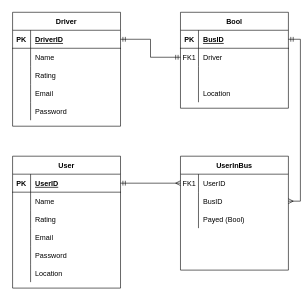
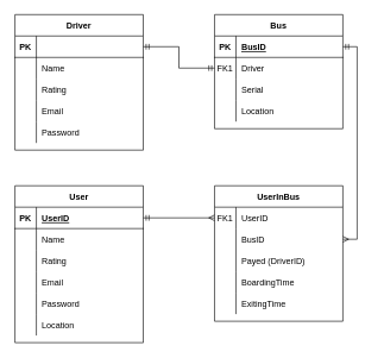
  <mxCell id="0" />
  <mxCell id="1" parent="0" />
  <mxCell id="2" value="User" style="shape=table;startSize=30;container=1;collapsible=1;childLayout=tableLayout;fixedRows=1;rowLines=0;fontStyle=1;align=center;resizeLast=1;" vertex="1" parent="1"><mxGeometry x="20" y="260" width="180" height="220" as="geometry" /></mxCell>
  <mxCell id="3" value="" style="shape=partialRectangle;collapsible=0;dropTarget=0;pointerEvents=0;fillColor=none;top=0;left=0;bottom=1;right=0;points=[[0,0.5],[1,0.5]];portConstraint=eastwest;" vertex="1" parent="2"><mxGeometry y="30" width="180" height="30" as="geometry" /></mxCell>
  <mxCell id="4" value="PK" style="shape=partialRectangle;connectable=0;fillColor=none;top=0;left=0;bottom=0;right=0;fontStyle=1;overflow=hidden;" vertex="1" parent="3"><mxGeometry width="30" height="30" as="geometry" /></mxCell>
  <mxCell id="5" value="UserID" style="shape=partialRectangle;connectable=0;fillColor=none;top=0;left=0;bottom=0;right=0;align=left;spacingLeft=6;fontStyle=5;overflow=hidden;" vertex="1" parent="3"><mxGeometry x="30" width="150" height="30" as="geometry" /></mxCell>
  <mxCell id="6" value="" style="shape=partialRectangle;collapsible=0;dropTarget=0;pointerEvents=0;fillColor=none;top=0;left=0;bottom=0;right=0;points=[[0,0.5],[1,0.5]];portConstraint=eastwest;" vertex="1" parent="2"><mxGeometry y="60" width="180" height="30" as="geometry" /></mxCell>
  <mxCell id="7" value="" style="shape=partialRectangle;connectable=0;fillColor=none;top=0;left=0;bottom=0;right=0;editable=1;overflow=hidden;" vertex="1" parent="6"><mxGeometry width="30" height="30" as="geometry" /></mxCell>
  <mxCell id="8" value="Name" style="shape=partialRectangle;connectable=0;fillColor=none;top=0;left=0;bottom=0;right=0;align=left;spacingLeft=6;overflow=hidden;" vertex="1" parent="6"><mxGeometry x="30" width="150" height="30" as="geometry" /></mxCell>
  <mxCell id="9" value="" style="shape=partialRectangle;collapsible=0;dropTarget=0;pointerEvents=0;fillColor=none;top=0;left=0;bottom=0;right=0;points=[[0,0.5],[1,0.5]];portConstraint=eastwest;" vertex="1" parent="2"><mxGeometry y="90" width="180" height="30" as="geometry" /></mxCell>
  <mxCell id="10" value="" style="shape=partialRectangle;connectable=0;fillColor=none;top=0;left=0;bottom=0;right=0;editable=1;overflow=hidden;" vertex="1" parent="9"><mxGeometry width="30" height="30" as="geometry" /></mxCell>
  <mxCell id="11" value="Rating" style="shape=partialRectangle;connectable=0;fillColor=none;top=0;left=0;bottom=0;right=0;align=left;spacingLeft=6;overflow=hidden;" vertex="1" parent="9"><mxGeometry x="30" width="150" height="30" as="geometry" /></mxCell>
  <mxCell id="12" value="" style="shape=partialRectangle;collapsible=0;dropTarget=0;pointerEvents=0;fillColor=none;top=0;left=0;bottom=0;right=0;points=[[0,0.5],[1,0.5]];portConstraint=eastwest;" vertex="1" parent="2"><mxGeometry y="120" width="180" height="30" as="geometry" /></mxCell>
  <mxCell id="13" value="" style="shape=partialRectangle;connectable=0;fillColor=none;top=0;left=0;bottom=0;right=0;editable=1;overflow=hidden;" vertex="1" parent="12"><mxGeometry width="30" height="30" as="geometry" /></mxCell>
  <mxCell id="14" value="Email" style="shape=partialRectangle;connectable=0;fillColor=none;top=0;left=0;bottom=0;right=0;align=left;spacingLeft=6;overflow=hidden;" vertex="1" parent="12"><mxGeometry x="30" width="150" height="30" as="geometry" /></mxCell>
  <mxCell id="15" style="shape=partialRectangle;collapsible=0;dropTarget=0;pointerEvents=0;fillColor=none;top=0;left=0;bottom=0;right=0;points=[[0,0.5],[1,0.5]];portConstraint=eastwest;" vertex="1" parent="2"><mxGeometry y="150" width="180" height="30" as="geometry" /></mxCell>
  <mxCell id="16" style="shape=partialRectangle;connectable=0;fillColor=none;top=0;left=0;bottom=0;right=0;editable=1;overflow=hidden;" vertex="1" parent="15"><mxGeometry width="30" height="30" as="geometry" /></mxCell>
  <mxCell id="17" value="Password" style="shape=partialRectangle;connectable=0;fillColor=none;top=0;left=0;bottom=0;right=0;align=left;spacingLeft=6;overflow=hidden;" vertex="1" parent="15"><mxGeometry x="30" width="150" height="30" as="geometry" /></mxCell>
  <mxCell id="18" style="shape=partialRectangle;collapsible=0;dropTarget=0;pointerEvents=0;fillColor=none;top=0;left=0;bottom=0;right=0;points=[[0,0.5],[1,0.5]];portConstraint=eastwest;" vertex="1" parent="2"><mxGeometry y="180" width="180" height="30" as="geometry" /></mxCell>
  <mxCell id="19" style="shape=partialRectangle;connectable=0;fillColor=none;top=0;left=0;bottom=0;right=0;editable=1;overflow=hidden;" vertex="1" parent="18"><mxGeometry width="30" height="30" as="geometry" /></mxCell>
  <mxCell id="20" value="Location" style="shape=partialRectangle;connectable=0;fillColor=none;top=0;left=0;bottom=0;right=0;align=left;spacingLeft=6;overflow=hidden;" vertex="1" parent="18"><mxGeometry x="30" width="150" height="30" as="geometry" /></mxCell>
  <mxCell id="21" value="Driver" style="shape=table;startSize=30;container=1;collapsible=1;childLayout=tableLayout;fixedRows=1;rowLines=0;fontStyle=1;align=center;resizeLast=1;" vertex="1" parent="1"><mxGeometry x="20" y="20" width="180" height="190" as="geometry" /></mxCell>
  <mxCell id="22" value="" style="shape=partialRectangle;collapsible=0;dropTarget=0;pointerEvents=0;fillColor=none;top=0;left=0;bottom=1;right=0;points=[[0,0.5],[1,0.5]];portConstraint=eastwest;" vertex="1" parent="21"><mxGeometry y="30" width="180" height="30" as="geometry" /></mxCell>
  <mxCell id="23" value="PK" style="shape=partialRectangle;connectable=0;fillColor=none;top=0;left=0;bottom=0;right=0;fontStyle=1;overflow=hidden;" vertex="1" parent="22"><mxGeometry width="30" height="30" as="geometry" /></mxCell>
- <mxCell id="24" value="DriverID" style="shape=partialRectangle;connectable=0;fillColor=none;top=0;left=0;bottom=0;right=0;align=left;spacingLeft=6;fontStyle=5;overflow=hidden;" vertex="1" parent="22"><mxGeometry x="30" width="150" height="30" as="geometry" /></mxCell>
  <mxCell id="25" value="" style="shape=partialRectangle;collapsible=0;dropTarget=0;pointerEvents=0;fillColor=none;top=0;left=0;bottom=0;right=0;points=[[0,0.5],[1,0.5]];portConstraint=eastwest;" vertex="1" parent="21"><mxGeometry y="60" width="180" height="30" as="geometry" /></mxCell>
  <mxCell id="26" value="" style="shape=partialRectangle;connectable=0;fillColor=none;top=0;left=0;bottom=0;right=0;editable=1;overflow=hidden;" vertex="1" parent="25"><mxGeometry width="30" height="30" as="geometry" /></mxCell>
  <mxCell id="27" value="Name" style="shape=partialRectangle;connectable=0;fillColor=none;top=0;left=0;bottom=0;right=0;align=left;spacingLeft=6;overflow=hidden;" vertex="1" parent="25"><mxGeometry x="30" width="150" height="30" as="geometry" /></mxCell>
  <mxCell id="28" value="" style="shape=partialRectangle;collapsible=0;dropTarget=0;pointerEvents=0;fillColor=none;top=0;left=0;bottom=0;right=0;points=[[0,0.5],[1,0.5]];portConstraint=eastwest;" vertex="1" parent="21"><mxGeometry y="90" width="180" height="30" as="geometry" /></mxCell>
  <mxCell id="29" value="" style="shape=partialRectangle;connectable=0;fillColor=none;top=0;left=0;bottom=0;right=0;editable=1;overflow=hidden;" vertex="1" parent="28"><mxGeometry width="30" height="30" as="geometry" /></mxCell>
  <mxCell id="30" value="Rating" style="shape=partialRectangle;connectable=0;fillColor=none;top=0;left=0;bottom=0;right=0;align=left;spacingLeft=6;overflow=hidden;" vertex="1" parent="28"><mxGeometry x="30" width="150" height="30" as="geometry" /></mxCell>
  <mxCell id="31" value="" style="shape=partialRectangle;collapsible=0;dropTarget=0;pointerEvents=0;fillColor=none;top=0;left=0;bottom=0;right=0;points=[[0,0.5],[1,0.5]];portConstraint=eastwest;" vertex="1" parent="21"><mxGeometry y="120" width="180" height="30" as="geometry" /></mxCell>
  <mxCell id="32" value="" style="shape=partialRectangle;connectable=0;fillColor=none;top=0;left=0;bottom=0;right=0;editable=1;overflow=hidden;" vertex="1" parent="31"><mxGeometry width="30" height="30" as="geometry" /></mxCell>
  <mxCell id="33" value="Email" style="shape=partialRectangle;connectable=0;fillColor=none;top=0;left=0;bottom=0;right=0;align=left;spacingLeft=6;overflow=hidden;" vertex="1" parent="31"><mxGeometry x="30" width="150" height="30" as="geometry" /></mxCell>
  <mxCell id="34" style="shape=partialRectangle;collapsible=0;dropTarget=0;pointerEvents=0;fillColor=none;top=0;left=0;bottom=0;right=0;points=[[0,0.5],[1,0.5]];portConstraint=eastwest;" vertex="1" parent="21"><mxGeometry y="150" width="180" height="30" as="geometry" /></mxCell>
  <mxCell id="35" style="shape=partialRectangle;connectable=0;fillColor=none;top=0;left=0;bottom=0;right=0;editable=1;overflow=hidden;" vertex="1" parent="34"><mxGeometry width="30" height="30" as="geometry" /></mxCell>
  <mxCell id="36" value="Password" style="shape=partialRectangle;connectable=0;fillColor=none;top=0;left=0;bottom=0;right=0;align=left;spacingLeft=6;overflow=hidden;" vertex="1" parent="34"><mxGeometry x="30" width="150" height="30" as="geometry" /></mxCell>
- <mxCell id="37" value="Bool" style="shape=table;startSize=30;container=1;collapsible=1;childLayout=tableLayout;fixedRows=1;rowLines=0;fontStyle=1;align=center;resizeLast=1;" vertex="1" parent="1"><mxGeometry x="300" y="20" width="180" height="160" as="geometry"><mxRectangle x="360" y="80" width="50" height="30" as="alternateBounds" /></mxGeometry></mxCell>
+ <mxCell id="37" value="Bus" style="shape=table;startSize=30;container=1;collapsible=1;childLayout=tableLayout;fixedRows=1;rowLines=0;fontStyle=1;align=center;resizeLast=1;" vertex="1" parent="1"><mxGeometry x="300" y="20" width="180" height="160" as="geometry"><mxRectangle x="360" y="80" width="50" height="30" as="alternateBounds" /></mxGeometry></mxCell>
  <mxCell id="38" value="" style="shape=partialRectangle;collapsible=0;dropTarget=0;pointerEvents=0;fillColor=none;top=0;left=0;bottom=1;right=0;points=[[0,0.5],[1,0.5]];portConstraint=eastwest;" vertex="1" parent="37"><mxGeometry y="30" width="180" height="30" as="geometry" /></mxCell>
  <mxCell id="39" value="PK" style="shape=partialRectangle;connectable=0;fillColor=none;top=0;left=0;bottom=0;right=0;fontStyle=1;overflow=hidden;" vertex="1" parent="38"><mxGeometry width="30" height="30" as="geometry" /></mxCell>
  <mxCell id="40" value="BusID" style="shape=partialRectangle;connectable=0;fillColor=none;top=0;left=0;bottom=0;right=0;align=left;spacingLeft=6;fontStyle=5;overflow=hidden;" vertex="1" parent="38"><mxGeometry x="30" width="150" height="30" as="geometry" /></mxCell>
  <mxCell id="41" value="" style="shape=partialRectangle;collapsible=0;dropTarget=0;pointerEvents=0;fillColor=none;top=0;left=0;bottom=0;right=0;points=[[0,0.5],[1,0.5]];portConstraint=eastwest;" vertex="1" parent="37"><mxGeometry y="60" width="180" height="30" as="geometry" /></mxCell>
  <mxCell id="42" value="FK1" style="shape=partialRectangle;connectable=0;fillColor=none;top=0;left=0;bottom=0;right=0;editable=1;overflow=hidden;" vertex="1" parent="41"><mxGeometry width="30" height="30" as="geometry" /></mxCell>
  <mxCell id="43" value="Driver" style="shape=partialRectangle;connectable=0;fillColor=none;top=0;left=0;bottom=0;right=0;align=left;spacingLeft=6;overflow=hidden;" vertex="1" parent="41"><mxGeometry x="30" width="150" height="30" as="geometry" /></mxCell>
  <mxCell id="44" value="" style="shape=partialRectangle;collapsible=0;dropTarget=0;pointerEvents=0;fillColor=none;top=0;left=0;bottom=0;right=0;points=[[0,0.5],[1,0.5]];portConstraint=eastwest;" vertex="1" parent="37"><mxGeometry y="90" width="180" height="30" as="geometry" /></mxCell>
  <mxCell id="45" value="" style="shape=partialRectangle;connectable=0;fillColor=none;top=0;left=0;bottom=0;right=0;editable=1;overflow=hidden;" vertex="1" parent="44"><mxGeometry width="30" height="30" as="geometry" /></mxCell>
+ <mxCell id="46" value="Serial" style="shape=partialRectangle;connectable=0;fillColor=none;top=0;left=0;bottom=0;right=0;align=left;spacingLeft=6;overflow=hidden;" vertex="1" parent="44"><mxGeometry x="30" width="150" height="30" as="geometry" /></mxCell>
  <mxCell id="47" style="shape=partialRectangle;collapsible=0;dropTarget=0;pointerEvents=0;fillColor=none;top=0;left=0;bottom=0;right=0;points=[[0,0.5],[1,0.5]];portConstraint=eastwest;" vertex="1" parent="37"><mxGeometry y="120" width="180" height="30" as="geometry" /></mxCell>
  <mxCell id="48" style="shape=partialRectangle;connectable=0;fillColor=none;top=0;left=0;bottom=0;right=0;editable=1;overflow=hidden;" vertex="1" parent="47"><mxGeometry width="30" height="30" as="geometry" /></mxCell>
  <mxCell id="49" value="Location" style="shape=partialRectangle;connectable=0;fillColor=none;top=0;left=0;bottom=0;right=0;align=left;spacingLeft=6;overflow=hidden;" vertex="1" parent="47"><mxGeometry x="30" width="150" height="30" as="geometry" /></mxCell>
  <mxCell id="50" style="rounded=0;orthogonalLoop=1;jettySize=auto;html=1;exitX=0;exitY=0.5;exitDx=0;exitDy=0;entryX=1;entryY=0.5;entryDx=0;entryDy=0;edgeStyle=orthogonalEdgeStyle;endArrow=ERmandOne;endFill=0;startArrow=ERmandOne;startFill=0;" edge="1" parent="1" source="41" target="22"><mxGeometry relative="1" as="geometry" /></mxCell>
  <mxCell id="51" value="UserInBus" style="shape=table;startSize=30;container=1;collapsible=1;childLayout=tableLayout;fixedRows=1;rowLines=0;fontStyle=1;align=center;resizeLast=1;" vertex="1" parent="1"><mxGeometry x="300" y="260" width="180" height="190" as="geometry" /></mxCell>
  <mxCell id="52" value="" style="shape=partialRectangle;collapsible=0;dropTarget=0;pointerEvents=0;fillColor=none;top=0;left=0;bottom=0;right=0;points=[[0,0.5],[1,0.5]];portConstraint=eastwest;" vertex="1" parent="51"><mxGeometry y="30" width="180" height="30" as="geometry" /></mxCell>
  <mxCell id="53" value="FK1" style="shape=partialRectangle;connectable=0;fillColor=none;top=0;left=0;bottom=0;right=0;editable=1;overflow=hidden;" vertex="1" parent="52"><mxGeometry width="30" height="30" as="geometry" /></mxCell>
  <mxCell id="54" value="UserID" style="shape=partialRectangle;connectable=0;fillColor=none;top=0;left=0;bottom=0;right=0;align=left;spacingLeft=6;overflow=hidden;" vertex="1" parent="52"><mxGeometry x="30" width="150" height="30" as="geometry" /></mxCell>
  <mxCell id="55" value="" style="shape=partialRectangle;collapsible=0;dropTarget=0;pointerEvents=0;fillColor=none;top=0;left=0;bottom=0;right=0;points=[[0,0.5],[1,0.5]];portConstraint=eastwest;" vertex="1" parent="51"><mxGeometry y="60" width="180" height="30" as="geometry" /></mxCell>
  <mxCell id="56" value="BusID" style="shape=partialRectangle;connectable=0;fillColor=none;top=0;left=0;bottom=0;right=0;align=left;spacingLeft=6;overflow=hidden;" vertex="1" parent="55"><mxGeometry x="30" width="150" height="30" as="geometry" /></mxCell>
  <mxCell id="57" value="" style="shape=partialRectangle;collapsible=0;dropTarget=0;pointerEvents=0;fillColor=none;top=0;left=0;bottom=0;right=0;points=[[0,0.5],[1,0.5]];portConstraint=eastwest;" vertex="1" parent="51"><mxGeometry y="90" width="180" height="30" as="geometry" /></mxCell>
  <mxCell id="58" value="" style="shape=partialRectangle;connectable=0;fillColor=none;top=0;left=0;bottom=0;right=0;editable=1;overflow=hidden;" vertex="1" parent="57"><mxGeometry width="30" height="30" as="geometry" /></mxCell>
- <mxCell id="59" value="Payed (Bool)" style="shape=partialRectangle;connectable=0;fillColor=none;top=0;left=0;bottom=0;right=0;align=left;spacingLeft=6;overflow=hidden;" vertex="1" parent="57"><mxGeometry x="30" width="150" height="30" as="geometry" /></mxCell>
+ <mxCell id="59" value="Payed (DriverID)" style="shape=partialRectangle;connectable=0;fillColor=none;top=0;left=0;bottom=0;right=0;align=left;spacingLeft=6;overflow=hidden;" vertex="1" parent="57"><mxGeometry x="30" width="150" height="30" as="geometry" /></mxCell>
  <mxCell id="60" style="shape=partialRectangle;collapsible=0;dropTarget=0;pointerEvents=0;fillColor=none;top=0;left=0;bottom=0;right=0;points=[[0,0.5],[1,0.5]];portConstraint=eastwest;" vertex="1" parent="51"><mxGeometry y="120" width="180" height="30" as="geometry" /></mxCell>
  <mxCell id="61" style="shape=partialRectangle;connectable=0;fillColor=none;top=0;left=0;bottom=0;right=0;editable=1;overflow=hidden;" vertex="1" parent="60"><mxGeometry width="30" height="30" as="geometry" /></mxCell>
+ <mxCell id="62" value="BoardingTime" style="shape=partialRectangle;connectable=0;fillColor=none;top=0;left=0;bottom=0;right=0;align=left;spacingLeft=6;overflow=hidden;" vertex="1" parent="60"><mxGeometry x="30" width="150" height="30" as="geometry" /></mxCell>
  <mxCell id="63" style="shape=partialRectangle;collapsible=0;dropTarget=0;pointerEvents=0;fillColor=none;top=0;left=0;bottom=0;right=0;points=[[0,0.5],[1,0.5]];portConstraint=eastwest;" vertex="1" parent="51"><mxGeometry y="150" width="180" height="30" as="geometry" /></mxCell>
  <mxCell id="64" style="shape=partialRectangle;connectable=0;fillColor=none;top=0;left=0;bottom=0;right=0;editable=1;overflow=hidden;" vertex="1" parent="63"><mxGeometry width="30" height="30" as="geometry" /></mxCell>
+ <mxCell id="65" value="ExitingTime" style="shape=partialRectangle;connectable=0;fillColor=none;top=0;left=0;bottom=0;right=0;align=left;spacingLeft=6;overflow=hidden;" vertex="1" parent="63"><mxGeometry x="30" width="150" height="30" as="geometry" /></mxCell>
  <mxCell id="66" style="edgeStyle=orthogonalEdgeStyle;rounded=0;orthogonalLoop=1;jettySize=auto;html=1;exitX=0;exitY=0.5;exitDx=0;exitDy=0;entryX=1;entryY=0.5;entryDx=0;entryDy=0;startArrow=ERmany;startFill=0;endArrow=ERmandOne;endFill=0;" edge="1" parent="1" source="52" target="3"><mxGeometry relative="1" as="geometry" /></mxCell>
  <mxCell id="67" style="edgeStyle=orthogonalEdgeStyle;rounded=0;orthogonalLoop=1;jettySize=auto;html=1;exitX=1;exitY=0.5;exitDx=0;exitDy=0;entryX=1;entryY=0.5;entryDx=0;entryDy=0;startArrow=ERmany;startFill=0;endArrow=ERmandOne;endFill=0;" edge="1" parent="1" source="55" target="38"><mxGeometry relative="1" as="geometry" /></mxCell>
